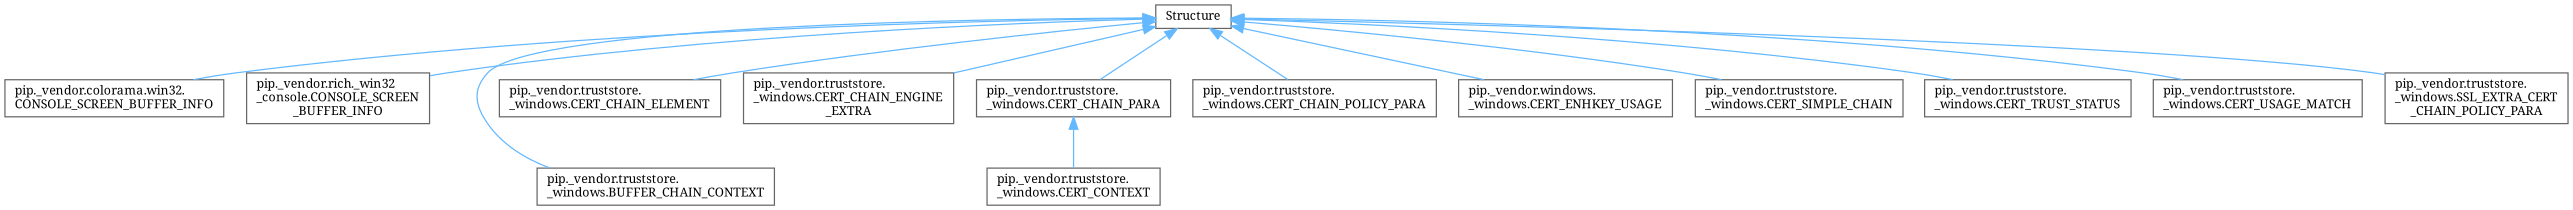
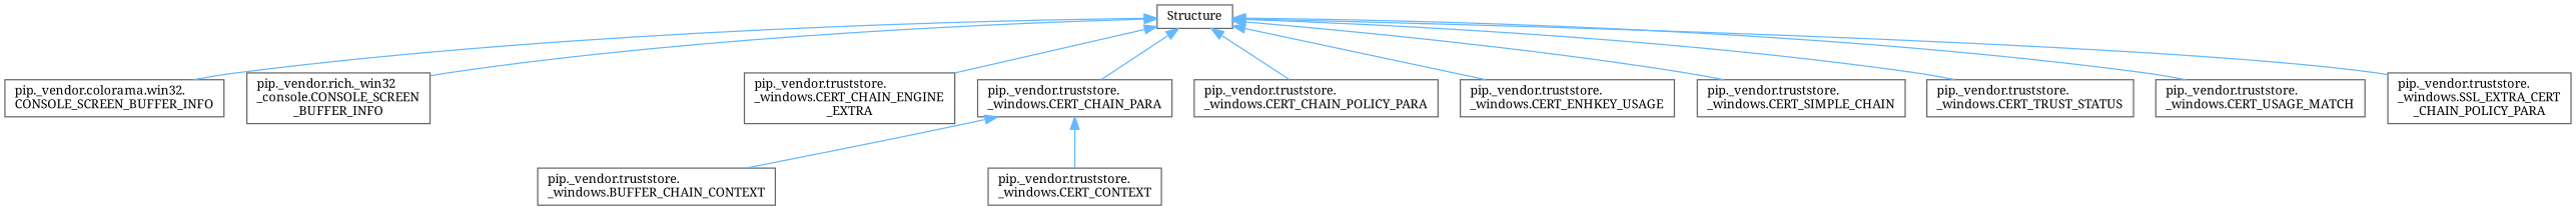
  digraph {
    fontname="Noto Serif"
    rankdir=TB
    node [color=grey40 fillcolor=white fontname="Noto Serif" fontsize=10 shape=box style=filled]
    edge [color=steelblue1 dir=back fontname="Noto Serif" fontsize=10 labelfontname=Helvetica labelfontsize=10 style=solid]
    n1 [height=0.2 label=Structure width=0.4]
    n2 [height=0.2 label="pip._vendor.colorama.win32.\lCONSOLE_SCREEN_BUFFER_INFO" width=0.4]
    n3 [height=0.2 label="pip._vendor.rich._win32\l_console.CONSOLE_SCREEN\l_BUFFER_INFO" width=0.4]
    n4 [height=0.2 label="pip._vendor.truststore.\l_windows.BUFFER_CHAIN_CONTEXT" width=0.4]
-   n5 [height=0.2 label="pip._vendor.truststore.\l_windows.CERT_CHAIN_ELEMENT" width=0.4]
    n6 [height=0.2 label="pip._vendor.truststore.\l_windows.CERT_CHAIN_ENGINE\l_EXTRA" width=0.4]
    n7 [height=0.2 label="pip._vendor.truststore.\l_windows.CERT_CHAIN_PARA" width=0.4]
    n8 [height=0.2 label="pip._vendor.truststore.\l_windows.CERT_CHAIN_POLICY_PARA" width=0.4]
-   n9 [height=0.2 label="pip._vendor.windows.\l_windows.CERT_ENHKEY_USAGE" width=0.4]
+   n9 [height=0.2 label="pip._vendor.truststore.\l_windows.CERT_ENHKEY_USAGE" width=0.4]
    n10 [height=0.2 label="pip._vendor.truststore.\l_windows.CERT_SIMPLE_CHAIN" width=0.4]
    n11 [height=0.2 label="pip._vendor.truststore.\l_windows.CERT_TRUST_STATUS" width=0.4]
    n12 [height=0.2 label="pip._vendor.truststore.\l_windows.CERT_USAGE_MATCH" width=0.4]
    n13 [height=0.2 label="pip._vendor.truststore.\l_windows.SSL_EXTRA_CERT\l_CHAIN_POLICY_PARA" width=0.4]
    n14 [height=0.2 label="pip._vendor.truststore.\l_windows.CERT_CONTEXT" width=0.4]
    n1 -> n2
    n1 -> n3
-   n1 -> n4
-   n1 -> n5
+   n7 -> n4
    n1 -> n6
    n1 -> n7
    n1 -> n8
    n1 -> n9
    n1 -> n10
    n1 -> n11
    n1 -> n12
    n1 -> n13
    n7 -> n14
  }
